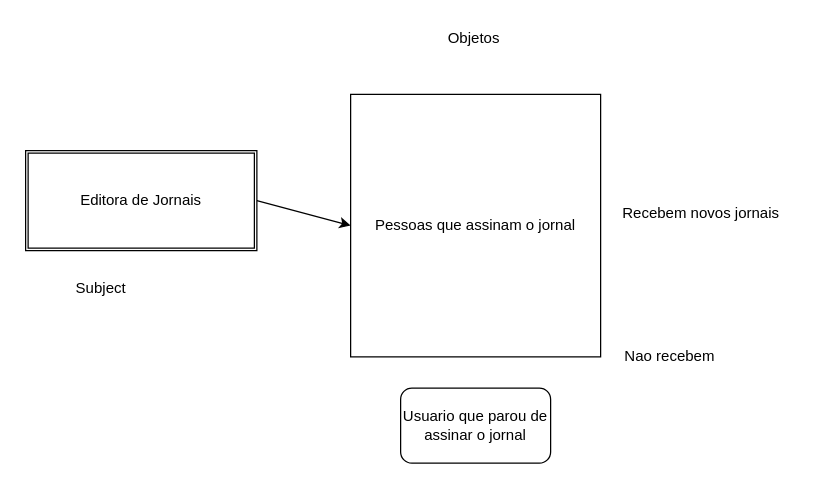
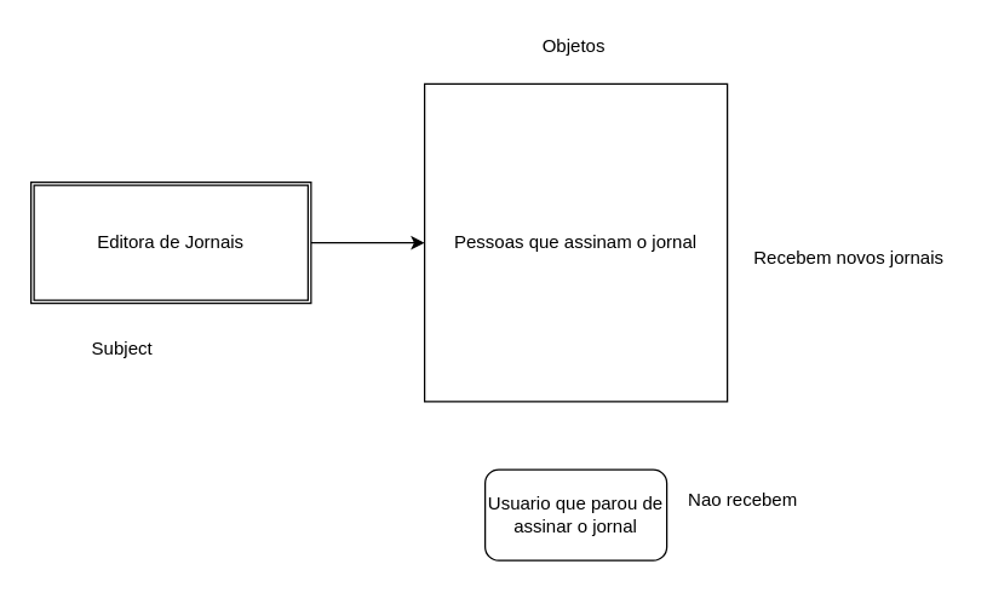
  <mxCell id="0" />
  <mxCell id="1" parent="0" />
  <mxCell id="2" style="edgeStyle=none;html=1;exitX=1;exitY=0.5;exitDx=0;exitDy=0;entryX=0;entryY=0.5;entryDx=0;entryDy=0;" edge="1" parent="1" source="3" target="5"><mxGeometry relative="1" as="geometry" /></mxCell>
  <mxCell id="3" value="Editora de Jornais" style="shape=ext;double=1;rounded=0;whiteSpace=wrap;html=1;" vertex="1" parent="1"><mxGeometry x="20" y="120" width="185" height="80" as="geometry" /></mxCell>
  <mxCell id="4" value="Subject" style="text;html=1;align=center;verticalAlign=middle;resizable=0;points=[];autosize=1;strokeColor=none;fillColor=none;" vertex="1" parent="1"><mxGeometry x="50" y="220" width="60" height="20" as="geometry" /></mxCell>
- <mxCell id="5" value="Pessoas que assinam o jornal" style="whiteSpace=wrap;html=1;" vertex="1" parent="1"><mxGeometry x="280" y="75" width="200" height="210" as="geometry" /></mxCell>
+ <mxCell id="5" value="Pessoas que assinam o jornal" style="whiteSpace=wrap;html=1;" vertex="1" parent="1"><mxGeometry x="280" y="55" width="200" height="210" as="geometry" /></mxCell>
  <mxCell id="6" value="Usuario que parou de assinar o jornal" style="whiteSpace=wrap;html=1;rounded=1;" vertex="1" parent="1"><mxGeometry x="320" y="310" width="120" height="60" as="geometry" /></mxCell>
  <mxCell id="7" value="Objetos&amp;nbsp;" style="text;html=1;align=center;verticalAlign=middle;resizable=0;points=[];autosize=1;strokeColor=none;fillColor=none;" vertex="1" parent="1"><mxGeometry x="350" y="20" width="60" height="20" as="geometry" /></mxCell>
  <mxCell id="8" value="Recebem novos jornais" style="text;html=1;align=center;verticalAlign=middle;resizable=0;points=[];autosize=1;strokeColor=none;fillColor=none;" vertex="1" parent="1"><mxGeometry x="490" y="160" width="140" height="20" as="geometry" /></mxCell>
- <mxCell id="9" value="Nao recebem" style="text;html=1;align=center;verticalAlign=middle;resizable=0;points=[];autosize=1;strokeColor=none;fillColor=none;" vertex="1" parent="1"><mxGeometry x="490" y="275" width="90" height="20" as="geometry" /></mxCell>
+ <mxCell id="9" value="Nao recebem" style="text;html=1;align=center;verticalAlign=middle;resizable=0;points=[];autosize=1;strokeColor=none;fillColor=none;" vertex="1" parent="1"><mxGeometry x="445" y="320" width="90" height="20" as="geometry" /></mxCell>
